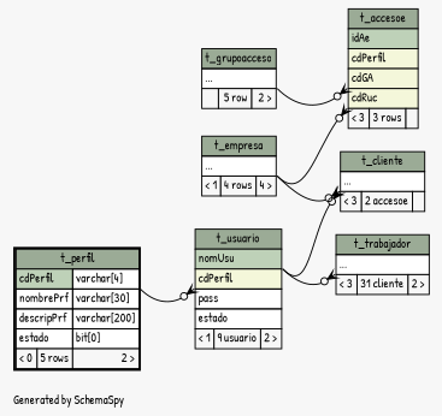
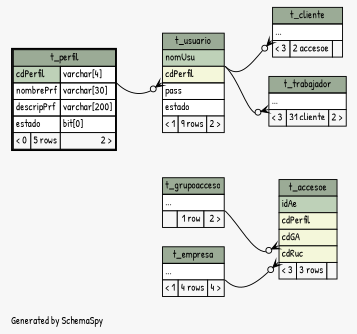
  digraph {
    bgcolor="#f7f7f7"
    fontname="Patrick Hand"
    fontsize=11
    label="\nGenerated by SchemaSpy"
    labeljust=l
    nodesep=0.18
    rankdir=RL
    ranksep=0.46
    node [fontname="Patrick Hand" fontsize=11 shape=plaintext]
    edge [arrowhead=none arrowsize=0.8 arrowtail=crowodot dir=back fontname="Patrick Hand" headport="elipses:se" tailport="elipses:sw"]
    n1 [label=<     <TABLE BORDER="0" CELLBORDER="1" CELLSPACING="0" BGCOLOR="#ffffff">       <TR><TD COLSPAN="3" BGCOLOR="#9bab96" ALIGN="CENTER">t_accesoe</TD></TR>       <TR><TD PORT="idAe" COLSPAN="3" BGCOLOR="#bed1b8" ALIGN="LEFT">idAe</TD></TR>       <TR><TD PORT="cdPerfil" COLSPAN="3" BGCOLOR="#f4f7da" ALIGN="LEFT">cdPerfil</TD></TR>       <TR><TD PORT="cdGA" COLSPAN="3" BGCOLOR="#f4f7da" ALIGN="LEFT">cdGA</TD></TR>       <TR><TD PORT="cdRuc" COLSPAN="3" BGCOLOR="#f4f7da" ALIGN="LEFT">cdRuc</TD></TR>       <TR><TD ALIGN="LEFT" BGCOLOR="#f7f7f7">&lt; 3</TD><TD ALIGN="RIGHT" BGCOLOR="#f7f7f7">3 rows</TD><TD ALIGN="RIGHT" BGCOLOR="#f7f7f7">  </TD></TR>     </TABLE>>]
-   n2 [label=<     <TABLE BORDER="0" CELLBORDER="1" CELLSPACING="0" BGCOLOR="#ffffff">       <TR><TD COLSPAN="3" BGCOLOR="#9bab96" ALIGN="CENTER">t_grupoacceso</TD></TR>       <TR><TD PORT="elipses" COLSPAN="3" ALIGN="LEFT">...</TD></TR>       <TR><TD ALIGN="LEFT" BGCOLOR="#f7f7f7">  </TD><TD ALIGN="RIGHT" BGCOLOR="#f7f7f7">5 row</TD><TD ALIGN="RIGHT" BGCOLOR="#f7f7f7">2 &gt;</TD></TR>     </TABLE>>]
+   n2 [label=<     <TABLE BORDER="0" CELLBORDER="1" CELLSPACING="0" BGCOLOR="#ffffff">       <TR><TD COLSPAN="3" BGCOLOR="#9bab96" ALIGN="CENTER">t_grupoacceso</TD></TR>       <TR><TD PORT="elipses" COLSPAN="3" ALIGN="LEFT">...</TD></TR>       <TR><TD ALIGN="LEFT" BGCOLOR="#f7f7f7">  </TD><TD ALIGN="RIGHT" BGCOLOR="#f7f7f7">1 row</TD><TD ALIGN="RIGHT" BGCOLOR="#f7f7f7">2 &gt;</TD></TR>     </TABLE>>]
    n3 [label=<     <TABLE BORDER="0" CELLBORDER="1" CELLSPACING="0" BGCOLOR="#ffffff">       <TR><TD COLSPAN="3" BGCOLOR="#9bab96" ALIGN="CENTER">t_empresa</TD></TR>       <TR><TD PORT="elipses" COLSPAN="3" ALIGN="LEFT">...</TD></TR>       <TR><TD ALIGN="LEFT" BGCOLOR="#f7f7f7">&lt; 1</TD><TD ALIGN="RIGHT" BGCOLOR="#f7f7f7">4 rows</TD><TD ALIGN="RIGHT" BGCOLOR="#f7f7f7">4 &gt;</TD></TR>     </TABLE>>]
    n4 [label=<     <TABLE BORDER="2" CELLBORDER="1" CELLSPACING="0" BGCOLOR="#ffffff">       <TR><TD COLSPAN="3" BGCOLOR="#9bab96" ALIGN="CENTER">t_perfil</TD></TR>       <TR><TD PORT="cdPerfil" COLSPAN="2" BGCOLOR="#bed1b8" ALIGN="LEFT">cdPerfil</TD><TD PORT="cdPerfil.type" ALIGN="LEFT">varchar[4]</TD></TR>       <TR><TD PORT="nombrePrf" COLSPAN="2" ALIGN="LEFT">nombrePrf</TD><TD PORT="nombrePrf.type" ALIGN="LEFT">varchar[30]</TD></TR>       <TR><TD PORT="descripPrf" COLSPAN="2" ALIGN="LEFT">descripPrf</TD><TD PORT="descripPrf.type" ALIGN="LEFT">varchar[200]</TD></TR>       <TR><TD PORT="estado" COLSPAN="2" ALIGN="LEFT">estado</TD><TD PORT="estado.type" ALIGN="LEFT">bit[0]</TD></TR>       <TR><TD ALIGN="LEFT" BGCOLOR="#f7f7f7">&lt; 0</TD><TD ALIGN="RIGHT" BGCOLOR="#f7f7f7">5 rows</TD><TD ALIGN="RIGHT" BGCOLOR="#f7f7f7">2 &gt;</TD></TR>     </TABLE>>]
    n5 [label=<     <TABLE BORDER="0" CELLBORDER="1" CELLSPACING="0" BGCOLOR="#ffffff">       <TR><TD COLSPAN="3" BGCOLOR="#9bab96" ALIGN="CENTER">t_cliente</TD></TR>       <TR><TD PORT="elipses" COLSPAN="3" ALIGN="LEFT">...</TD></TR>       <TR><TD ALIGN="LEFT" BGCOLOR="#f7f7f7">&lt; 3</TD><TD ALIGN="RIGHT" BGCOLOR="#f7f7f7">2 accesoe</TD><TD ALIGN="RIGHT" BGCOLOR="#f7f7f7">  </TD></TR>     </TABLE>>]
-   n6 [label=<     <TABLE BORDER="0" CELLBORDER="1" CELLSPACING="0" BGCOLOR="#ffffff">       <TR><TD COLSPAN="3" BGCOLOR="#9bab96" ALIGN="CENTER">t_usuario</TD></TR>       <TR><TD PORT="nomUsu" COLSPAN="3" BGCOLOR="#bed1b8" ALIGN="LEFT">nomUsu</TD></TR>       <TR><TD PORT="cdPerfil" COLSPAN="3" BGCOLOR="#f4f7da" ALIGN="LEFT">cdPerfil</TD></TR>       <TR><TD PORT="pass" COLSPAN="3" ALIGN="LEFT">pass</TD></TR>       <TR><TD PORT="estado" COLSPAN="3" ALIGN="LEFT">estado</TD></TR>       <TR><TD ALIGN="LEFT" BGCOLOR="#f7f7f7">&lt; 1</TD><TD ALIGN="RIGHT" BGCOLOR="#f7f7f7">9 usuario</TD><TD ALIGN="RIGHT" BGCOLOR="#f7f7f7">2 &gt;</TD></TR>     </TABLE>>]
+   n6 [label=<     <TABLE BORDER="0" CELLBORDER="1" CELLSPACING="0" BGCOLOR="#ffffff">       <TR><TD COLSPAN="3" BGCOLOR="#9bab96" ALIGN="CENTER">t_usuario</TD></TR>       <TR><TD PORT="nomUsu" COLSPAN="3" BGCOLOR="#bed1b8" ALIGN="LEFT">nomUsu</TD></TR>       <TR><TD PORT="cdPerfil" COLSPAN="3" BGCOLOR="#f4f7da" ALIGN="LEFT">cdPerfil</TD></TR>       <TR><TD PORT="pass" COLSPAN="3" ALIGN="LEFT">pass</TD></TR>       <TR><TD PORT="estado" COLSPAN="3" ALIGN="LEFT">estado</TD></TR>       <TR><TD ALIGN="LEFT" BGCOLOR="#f7f7f7">&lt; 1</TD><TD ALIGN="RIGHT" BGCOLOR="#f7f7f7">9 rows</TD><TD ALIGN="RIGHT" BGCOLOR="#f7f7f7">2 &gt;</TD></TR>     </TABLE>>]
    n7 [label=<     <TABLE BORDER="0" CELLBORDER="1" CELLSPACING="0" BGCOLOR="#ffffff">       <TR><TD COLSPAN="3" BGCOLOR="#9bab96" ALIGN="CENTER">t_trabajador</TD></TR>       <TR><TD PORT="elipses" COLSPAN="3" ALIGN="LEFT">...</TD></TR>       <TR><TD ALIGN="LEFT" BGCOLOR="#f7f7f7">&lt; 3</TD><TD ALIGN="RIGHT" BGCOLOR="#f7f7f7">31 cliente</TD><TD ALIGN="RIGHT" BGCOLOR="#f7f7f7">2 &gt;</TD></TR>     </TABLE>>]
    n1 -> n2 [tailport="cdGA:sw"]
    n1 -> n3 [tailport="cdRuc:sw"]
-   n5 -> n3
    n5 -> n6 [headport="nomUsu:se"]
    n6 -> n4 [headport="cdPerfil.type:se" tailport="cdPerfil:sw"]
    n7 -> n6 [headport="nomUsu:se"]
  }
